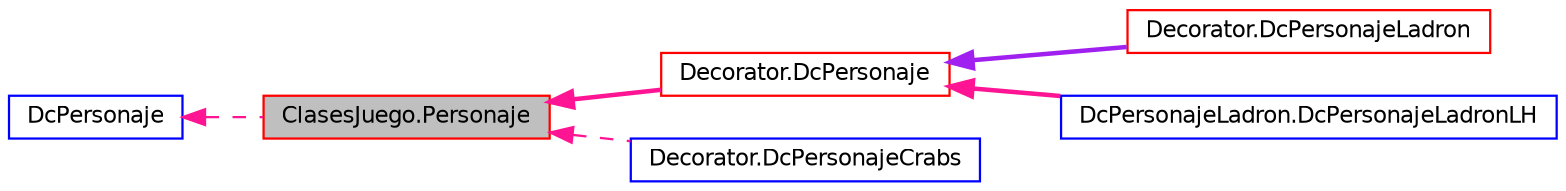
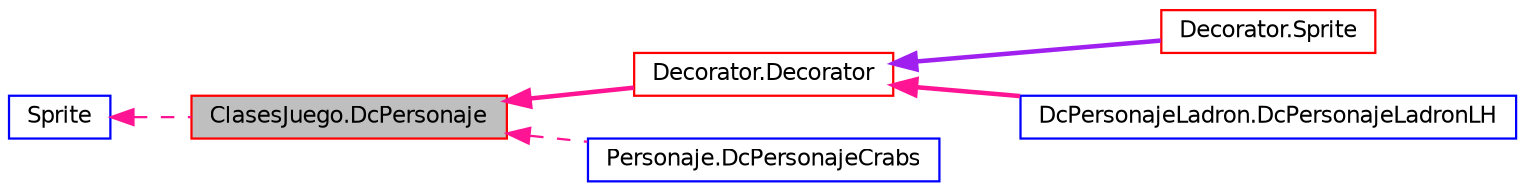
  digraph {
    rankdir=LR
    node [color=red fillcolor=white fontname=Helvetica fontsize=10 shape=record style=filled]
    edge [color=deeppink dir=back fontname=Helvetica fontsize=10 labelfontname=Helvetica labelfontsize=10 style=bold]
-   n1 [fillcolor=grey75 fontcolor=black height=0.2 label="ClasesJuego.Personaje" width=0.4]
-   n2 [height=0.2 label="Decorator.DcPersonaje" width=0.4]
-   n3 [color=blue height=0.2 label="Decorator.DcPersonajeCrabs" width=0.4]
-   n4 [height=0.2 label="Decorator.DcPersonajeLadron" width=0.4]
+   n1 [fillcolor=grey75 fontcolor=black height=0.2 label="ClasesJuego.DcPersonaje" width=0.4]
+   n2 [height=0.2 label="Decorator.Decorator" width=0.4]
+   n3 [color=blue height=0.2 label="Personaje.DcPersonajeCrabs" width=0.4]
+   n4 [height=0.2 label="Decorator.Sprite" width=0.4]
    n5 [color=blue height=0.2 label="DcPersonajeLadron.DcPersonajeLadronLH" width=0.4]
-   n6 [color=blue height=0.2 label=DcPersonaje width=0.4]
+   n6 [color=blue height=0.2 label=Sprite width=0.4]
    n1 -> n2
    n1 -> n3 [style=dashed]
    n2 -> n4 [color=purple]
    n2 -> n5
    n6 -> n1 [style=dashed]
  }
